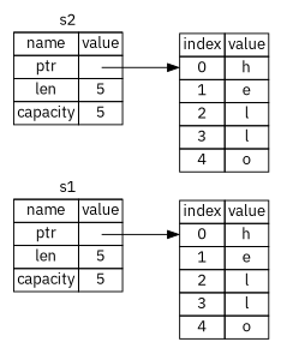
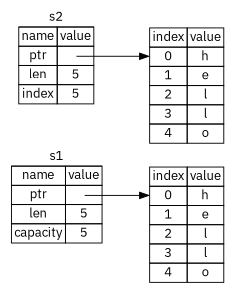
  digraph {
    rankdir=LR
    fontname="IBM Plex Sans"
    node [shape=plaintext fontname="IBM Plex Sans"]
    edge [headport=pointee tailclip=false tailport="pointer:c" fontname="IBM Plex Sans"]
    n1 [label=<<TABLE BORDER="0" CELLBORDER="1" CELLSPACING="0">         <TR><TD COLSPAN="2" SIDES="B">s1</TD></TR>         <TR><TD>name</TD><TD>value</TD></TR>         <TR><TD>ptr</TD><TD PORT="pointer"></TD></TR>         <TR><TD>len</TD><TD>5</TD></TR>         <TR><TD>capacity</TD><TD>5</TD></TR>     </TABLE>>]
    n2 [label=<<TABLE BORDER="0" CELLBORDER="1" CELLSPACING="0">         <TR><TD>index</TD><TD>value</TD></TR>         <TR><TD PORT="pointee">0</TD><TD>h</TD></TR>         <TR><TD>1</TD><TD>e</TD></TR>         <TR><TD>2</TD><TD>l</TD></TR>         <TR><TD>3</TD><TD>l</TD></TR>         <TR><TD>4</TD><TD>o</TD></TR>     </TABLE>>]
-   n3 [label=<<TABLE BORDER="0" CELLBORDER="1" CELLSPACING="0">         <TR><TD COLSPAN="2" SIDES="B">s2</TD></TR>         <TR><TD>name</TD><TD>value</TD></TR>         <TR><TD>ptr</TD><TD PORT="pointer"></TD></TR>         <TR><TD>len</TD><TD>5</TD></TR>         <TR><TD>capacity</TD><TD>5</TD></TR>     </TABLE>>]
+   n3 [label=<<TABLE BORDER="0" CELLBORDER="1" CELLSPACING="0">         <TR><TD COLSPAN="2" SIDES="B">s2</TD></TR>         <TR><TD>name</TD><TD>value</TD></TR>         <TR><TD>ptr</TD><TD PORT="pointer"></TD></TR>         <TR><TD>len</TD><TD>5</TD></TR>         <TR><TD>index</TD><TD>5</TD></TR>     </TABLE>>]
    n4 [label=<<TABLE BORDER="0" CELLBORDER="1" CELLSPACING="0">         <TR><TD>index</TD><TD>value</TD></TR>         <TR><TD PORT="pointee">0</TD><TD>h</TD></TR>         <TR><TD>1</TD><TD>e</TD></TR>         <TR><TD>2</TD><TD>l</TD></TR>         <TR><TD>3</TD><TD>l</TD></TR>         <TR><TD>4</TD><TD>o</TD></TR>     </TABLE>>]
    n1 -> n2
    n3 -> n4
  }
